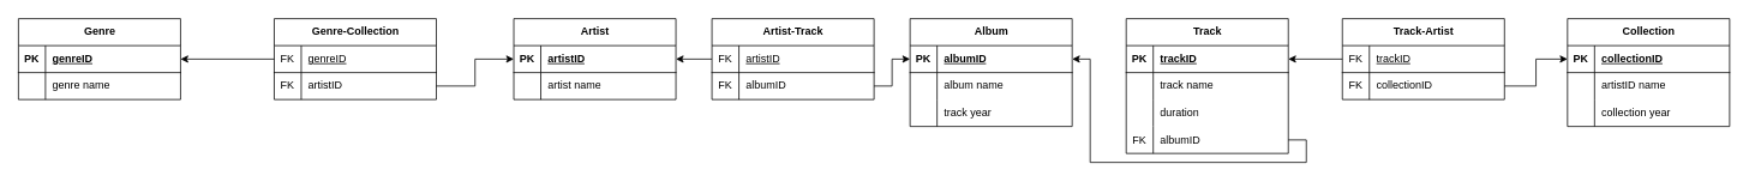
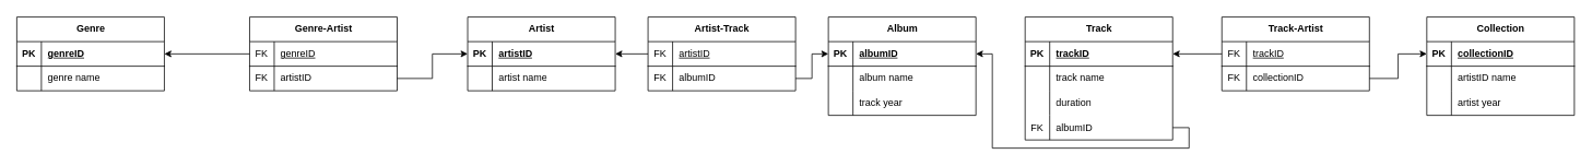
  <mxCell id="0" />
  <mxCell id="1" parent="0" />
  <mxCell id="2" value="Genre" style="shape=table;startSize=30;container=1;collapsible=1;childLayout=tableLayout;fixedRows=1;rowLines=0;fontStyle=1;align=center;resizeLast=1;html=1;" vertex="1" parent="1"><mxGeometry x="20" y="20" width="180" height="90" as="geometry" /></mxCell>
  <mxCell id="3" value="" style="shape=tableRow;horizontal=0;startSize=0;swimlaneHead=0;swimlaneBody=0;fillColor=none;collapsible=0;dropTarget=0;points=[[0,0.5],[1,0.5]];portConstraint=eastwest;top=0;left=0;right=0;bottom=1;" vertex="1" parent="2"><mxGeometry y="30" width="180" height="30" as="geometry" /></mxCell>
  <mxCell id="4" value="PK" style="shape=partialRectangle;connectable=0;fillColor=none;top=0;left=0;bottom=0;right=0;fontStyle=1;overflow=hidden;whiteSpace=wrap;html=1;" vertex="1" parent="3"><mxGeometry width="30" height="30" as="geometry"><mxRectangle width="30" height="30" as="alternateBounds" /></mxGeometry></mxCell>
  <mxCell id="5" value="genreID" style="shape=partialRectangle;connectable=0;fillColor=none;top=0;left=0;bottom=0;right=0;align=left;spacingLeft=6;fontStyle=5;overflow=hidden;whiteSpace=wrap;html=1;" vertex="1" parent="3"><mxGeometry x="30" width="150" height="30" as="geometry"><mxRectangle width="150" height="30" as="alternateBounds" /></mxGeometry></mxCell>
  <mxCell id="6" value="" style="shape=tableRow;horizontal=0;startSize=0;swimlaneHead=0;swimlaneBody=0;fillColor=none;collapsible=0;dropTarget=0;points=[[0,0.5],[1,0.5]];portConstraint=eastwest;top=0;left=0;right=0;bottom=0;" vertex="1" parent="2"><mxGeometry y="60" width="180" height="30" as="geometry" /></mxCell>
  <mxCell id="7" value="" style="shape=partialRectangle;connectable=0;fillColor=none;top=0;left=0;bottom=0;right=0;editable=1;overflow=hidden;whiteSpace=wrap;html=1;" vertex="1" parent="6"><mxGeometry width="30" height="30" as="geometry"><mxRectangle width="30" height="30" as="alternateBounds" /></mxGeometry></mxCell>
  <mxCell id="8" value="genre name" style="shape=partialRectangle;connectable=0;fillColor=none;top=0;left=0;bottom=0;right=0;align=left;spacingLeft=6;overflow=hidden;whiteSpace=wrap;html=1;" vertex="1" parent="6"><mxGeometry x="30" width="150" height="30" as="geometry"><mxRectangle width="150" height="30" as="alternateBounds" /></mxGeometry></mxCell>
  <mxCell id="9" value="Artist" style="shape=table;startSize=30;container=1;collapsible=1;childLayout=tableLayout;fixedRows=1;rowLines=0;fontStyle=1;align=center;resizeLast=1;html=1;" vertex="1" parent="1"><mxGeometry x="570" y="20" width="180" height="90" as="geometry" /></mxCell>
  <mxCell id="10" value="" style="shape=tableRow;horizontal=0;startSize=0;swimlaneHead=0;swimlaneBody=0;fillColor=none;collapsible=0;dropTarget=0;points=[[0,0.5],[1,0.5]];portConstraint=eastwest;top=0;left=0;right=0;bottom=1;" vertex="1" parent="9"><mxGeometry y="30" width="180" height="30" as="geometry" /></mxCell>
  <mxCell id="11" value="PK" style="shape=partialRectangle;connectable=0;fillColor=none;top=0;left=0;bottom=0;right=0;fontStyle=1;overflow=hidden;whiteSpace=wrap;html=1;" vertex="1" parent="10"><mxGeometry width="30" height="30" as="geometry"><mxRectangle width="30" height="30" as="alternateBounds" /></mxGeometry></mxCell>
  <mxCell id="12" value="artistID" style="shape=partialRectangle;connectable=0;fillColor=none;top=0;left=0;bottom=0;right=0;align=left;spacingLeft=6;fontStyle=5;overflow=hidden;whiteSpace=wrap;html=1;" vertex="1" parent="10"><mxGeometry x="30" width="150" height="30" as="geometry"><mxRectangle width="150" height="30" as="alternateBounds" /></mxGeometry></mxCell>
  <mxCell id="13" value="" style="shape=tableRow;horizontal=0;startSize=0;swimlaneHead=0;swimlaneBody=0;fillColor=none;collapsible=0;dropTarget=0;points=[[0,0.5],[1,0.5]];portConstraint=eastwest;top=0;left=0;right=0;bottom=0;" vertex="1" parent="9"><mxGeometry y="60" width="180" height="30" as="geometry" /></mxCell>
  <mxCell id="14" value="" style="shape=partialRectangle;connectable=0;fillColor=none;top=0;left=0;bottom=0;right=0;editable=1;overflow=hidden;whiteSpace=wrap;html=1;" vertex="1" parent="13"><mxGeometry width="30" height="30" as="geometry"><mxRectangle width="30" height="30" as="alternateBounds" /></mxGeometry></mxCell>
  <mxCell id="15" value="artist name" style="shape=partialRectangle;connectable=0;fillColor=none;top=0;left=0;bottom=0;right=0;align=left;spacingLeft=6;overflow=hidden;whiteSpace=wrap;html=1;" vertex="1" parent="13"><mxGeometry x="30" width="150" height="30" as="geometry"><mxRectangle width="150" height="30" as="alternateBounds" /></mxGeometry></mxCell>
  <mxCell id="16" value="Album" style="shape=table;startSize=30;container=1;collapsible=1;childLayout=tableLayout;fixedRows=1;rowLines=0;fontStyle=1;align=center;resizeLast=1;html=1;" vertex="1" parent="1"><mxGeometry x="1010" y="20" width="180" height="120" as="geometry" /></mxCell>
  <mxCell id="17" value="" style="shape=tableRow;horizontal=0;startSize=0;swimlaneHead=0;swimlaneBody=0;fillColor=none;collapsible=0;dropTarget=0;points=[[0,0.5],[1,0.5]];portConstraint=eastwest;top=0;left=0;right=0;bottom=1;" vertex="1" parent="16"><mxGeometry y="30" width="180" height="30" as="geometry" /></mxCell>
  <mxCell id="18" value="PK" style="shape=partialRectangle;connectable=0;fillColor=none;top=0;left=0;bottom=0;right=0;fontStyle=1;overflow=hidden;whiteSpace=wrap;html=1;" vertex="1" parent="17"><mxGeometry width="30" height="30" as="geometry"><mxRectangle width="30" height="30" as="alternateBounds" /></mxGeometry></mxCell>
  <mxCell id="19" value="albumID" style="shape=partialRectangle;connectable=0;fillColor=none;top=0;left=0;bottom=0;right=0;align=left;spacingLeft=6;fontStyle=5;overflow=hidden;whiteSpace=wrap;html=1;" vertex="1" parent="17"><mxGeometry x="30" width="150" height="30" as="geometry"><mxRectangle width="150" height="30" as="alternateBounds" /></mxGeometry></mxCell>
  <mxCell id="20" value="" style="shape=tableRow;horizontal=0;startSize=0;swimlaneHead=0;swimlaneBody=0;fillColor=none;collapsible=0;dropTarget=0;points=[[0,0.5],[1,0.5]];portConstraint=eastwest;top=0;left=0;right=0;bottom=0;" vertex="1" parent="16"><mxGeometry y="60" width="180" height="30" as="geometry" /></mxCell>
  <mxCell id="21" value="" style="shape=partialRectangle;connectable=0;fillColor=none;top=0;left=0;bottom=0;right=0;editable=1;overflow=hidden;whiteSpace=wrap;html=1;" vertex="1" parent="20"><mxGeometry width="30" height="30" as="geometry"><mxRectangle width="30" height="30" as="alternateBounds" /></mxGeometry></mxCell>
  <mxCell id="22" value="album name" style="shape=partialRectangle;connectable=0;fillColor=none;top=0;left=0;bottom=0;right=0;align=left;spacingLeft=6;overflow=hidden;whiteSpace=wrap;html=1;" vertex="1" parent="20"><mxGeometry x="30" width="150" height="30" as="geometry"><mxRectangle width="150" height="30" as="alternateBounds" /></mxGeometry></mxCell>
  <mxCell id="23" style="shape=tableRow;horizontal=0;startSize=0;swimlaneHead=0;swimlaneBody=0;fillColor=none;collapsible=0;dropTarget=0;points=[[0,0.5],[1,0.5]];portConstraint=eastwest;top=0;left=0;right=0;bottom=0;" vertex="1" parent="16"><mxGeometry y="90" width="180" height="30" as="geometry" /></mxCell>
  <mxCell id="24" style="shape=partialRectangle;connectable=0;fillColor=none;top=0;left=0;bottom=0;right=0;editable=1;overflow=hidden;whiteSpace=wrap;html=1;" vertex="1" parent="23"><mxGeometry width="30" height="30" as="geometry"><mxRectangle width="30" height="30" as="alternateBounds" /></mxGeometry></mxCell>
  <mxCell id="25" value="track year" style="shape=partialRectangle;connectable=0;fillColor=none;top=0;left=0;bottom=0;right=0;align=left;spacingLeft=6;overflow=hidden;whiteSpace=wrap;html=1;" vertex="1" parent="23"><mxGeometry x="30" width="150" height="30" as="geometry"><mxRectangle width="150" height="30" as="alternateBounds" /></mxGeometry></mxCell>
  <mxCell id="26" value="Track" style="shape=table;startSize=30;container=1;collapsible=1;childLayout=tableLayout;fixedRows=1;rowLines=0;fontStyle=1;align=center;resizeLast=1;html=1;" vertex="1" parent="1"><mxGeometry x="1250" y="20" width="180" height="150" as="geometry" /></mxCell>
  <mxCell id="27" value="" style="shape=tableRow;horizontal=0;startSize=0;swimlaneHead=0;swimlaneBody=0;fillColor=none;collapsible=0;dropTarget=0;points=[[0,0.5],[1,0.5]];portConstraint=eastwest;top=0;left=0;right=0;bottom=1;" vertex="1" parent="26"><mxGeometry y="30" width="180" height="30" as="geometry" /></mxCell>
  <mxCell id="28" value="PK" style="shape=partialRectangle;connectable=0;fillColor=none;top=0;left=0;bottom=0;right=0;fontStyle=1;overflow=hidden;whiteSpace=wrap;html=1;" vertex="1" parent="27"><mxGeometry width="30" height="30" as="geometry"><mxRectangle width="30" height="30" as="alternateBounds" /></mxGeometry></mxCell>
  <mxCell id="29" value="trackID" style="shape=partialRectangle;connectable=0;fillColor=none;top=0;left=0;bottom=0;right=0;align=left;spacingLeft=6;fontStyle=5;overflow=hidden;whiteSpace=wrap;html=1;" vertex="1" parent="27"><mxGeometry x="30" width="150" height="30" as="geometry"><mxRectangle width="150" height="30" as="alternateBounds" /></mxGeometry></mxCell>
  <mxCell id="30" value="" style="shape=tableRow;horizontal=0;startSize=0;swimlaneHead=0;swimlaneBody=0;fillColor=none;collapsible=0;dropTarget=0;points=[[0,0.5],[1,0.5]];portConstraint=eastwest;top=0;left=0;right=0;bottom=0;" vertex="1" parent="26"><mxGeometry y="60" width="180" height="30" as="geometry" /></mxCell>
  <mxCell id="31" value="" style="shape=partialRectangle;connectable=0;fillColor=none;top=0;left=0;bottom=0;right=0;editable=1;overflow=hidden;whiteSpace=wrap;html=1;" vertex="1" parent="30"><mxGeometry width="30" height="30" as="geometry"><mxRectangle width="30" height="30" as="alternateBounds" /></mxGeometry></mxCell>
  <mxCell id="32" value="track name" style="shape=partialRectangle;connectable=0;fillColor=none;top=0;left=0;bottom=0;right=0;align=left;spacingLeft=6;overflow=hidden;whiteSpace=wrap;html=1;" vertex="1" parent="30"><mxGeometry x="30" width="150" height="30" as="geometry"><mxRectangle width="150" height="30" as="alternateBounds" /></mxGeometry></mxCell>
  <mxCell id="33" style="shape=tableRow;horizontal=0;startSize=0;swimlaneHead=0;swimlaneBody=0;fillColor=none;collapsible=0;dropTarget=0;points=[[0,0.5],[1,0.5]];portConstraint=eastwest;top=0;left=0;right=0;bottom=0;" vertex="1" parent="26"><mxGeometry y="90" width="180" height="30" as="geometry" /></mxCell>
  <mxCell id="34" style="shape=partialRectangle;connectable=0;fillColor=none;top=0;left=0;bottom=0;right=0;editable=1;overflow=hidden;whiteSpace=wrap;html=1;" vertex="1" parent="33"><mxGeometry width="30" height="30" as="geometry"><mxRectangle width="30" height="30" as="alternateBounds" /></mxGeometry></mxCell>
  <mxCell id="35" value="duration" style="shape=partialRectangle;connectable=0;fillColor=none;top=0;left=0;bottom=0;right=0;align=left;spacingLeft=6;overflow=hidden;whiteSpace=wrap;html=1;" vertex="1" parent="33"><mxGeometry x="30" width="150" height="30" as="geometry"><mxRectangle width="150" height="30" as="alternateBounds" /></mxGeometry></mxCell>
  <mxCell id="36" style="shape=tableRow;horizontal=0;startSize=0;swimlaneHead=0;swimlaneBody=0;fillColor=none;collapsible=0;dropTarget=0;points=[[0,0.5],[1,0.5]];portConstraint=eastwest;top=0;left=0;right=0;bottom=0;" vertex="1" parent="26"><mxGeometry y="120" width="180" height="30" as="geometry" /></mxCell>
  <mxCell id="37" value="FK" style="shape=partialRectangle;connectable=0;fillColor=none;top=0;left=0;bottom=0;right=0;editable=1;overflow=hidden;whiteSpace=wrap;html=1;" vertex="1" parent="36"><mxGeometry width="30" height="30" as="geometry"><mxRectangle width="30" height="30" as="alternateBounds" /></mxGeometry></mxCell>
  <mxCell id="38" value="albumID" style="shape=partialRectangle;connectable=0;fillColor=none;top=0;left=0;bottom=0;right=0;align=left;spacingLeft=6;overflow=hidden;whiteSpace=wrap;html=1;" vertex="1" parent="36"><mxGeometry x="30" width="150" height="30" as="geometry"><mxRectangle width="150" height="30" as="alternateBounds" /></mxGeometry></mxCell>
  <mxCell id="39" style="edgeStyle=orthogonalEdgeStyle;rounded=0;orthogonalLoop=1;jettySize=auto;html=1;exitX=1;exitY=0.5;exitDx=0;exitDy=0;entryX=1;entryY=0.5;entryDx=0;entryDy=0;" edge="1" parent="1" source="36" target="17"><mxGeometry relative="1" as="geometry"><Array as="points"><mxPoint x="1450" y="155" /><mxPoint x="1450" y="180" /><mxPoint x="1210" y="180" /><mxPoint x="1210" y="65" /></Array></mxGeometry></mxCell>
- <mxCell id="40" value="Genre-Collection" style="shape=table;startSize=30;container=1;collapsible=1;childLayout=tableLayout;fixedRows=1;rowLines=0;fontStyle=1;align=center;resizeLast=1;html=1;" vertex="1" parent="1"><mxGeometry x="304" y="20" width="180" height="90" as="geometry" /></mxCell>
+ <mxCell id="40" value="Genre-Artist" style="shape=table;startSize=30;container=1;collapsible=1;childLayout=tableLayout;fixedRows=1;rowLines=0;fontStyle=1;align=center;resizeLast=1;html=1;" vertex="1" parent="1"><mxGeometry x="304" y="20" width="180" height="90" as="geometry" /></mxCell>
  <mxCell id="41" value="" style="shape=tableRow;horizontal=0;startSize=0;swimlaneHead=0;swimlaneBody=0;fillColor=none;collapsible=0;dropTarget=0;points=[[0,0.5],[1,0.5]];portConstraint=eastwest;top=0;left=0;right=0;bottom=1;" vertex="1" parent="40"><mxGeometry y="30" width="180" height="30" as="geometry" /></mxCell>
  <mxCell id="42" value="&lt;span style=&quot;font-weight: normal;&quot;&gt;FK&lt;/span&gt;" style="shape=partialRectangle;connectable=0;fillColor=none;top=0;left=0;bottom=0;right=0;fontStyle=1;overflow=hidden;whiteSpace=wrap;html=1;" vertex="1" parent="41"><mxGeometry width="30" height="30" as="geometry"><mxRectangle width="30" height="30" as="alternateBounds" /></mxGeometry></mxCell>
  <mxCell id="43" value="&lt;span style=&quot;font-weight: normal;&quot;&gt;genreID&lt;/span&gt;" style="shape=partialRectangle;connectable=0;fillColor=none;top=0;left=0;bottom=0;right=0;align=left;spacingLeft=6;fontStyle=5;overflow=hidden;whiteSpace=wrap;html=1;" vertex="1" parent="41"><mxGeometry x="30" width="150" height="30" as="geometry"><mxRectangle width="150" height="30" as="alternateBounds" /></mxGeometry></mxCell>
  <mxCell id="44" value="" style="shape=tableRow;horizontal=0;startSize=0;swimlaneHead=0;swimlaneBody=0;fillColor=none;collapsible=0;dropTarget=0;points=[[0,0.5],[1,0.5]];portConstraint=eastwest;top=0;left=0;right=0;bottom=0;" vertex="1" parent="40"><mxGeometry y="60" width="180" height="30" as="geometry" /></mxCell>
  <mxCell id="45" value="FK" style="shape=partialRectangle;connectable=0;fillColor=none;top=0;left=0;bottom=0;right=0;editable=1;overflow=hidden;whiteSpace=wrap;html=1;" vertex="1" parent="44"><mxGeometry width="30" height="30" as="geometry"><mxRectangle width="30" height="30" as="alternateBounds" /></mxGeometry></mxCell>
  <mxCell id="46" value="artistID" style="shape=partialRectangle;connectable=0;fillColor=none;top=0;left=0;bottom=0;right=0;align=left;spacingLeft=6;overflow=hidden;whiteSpace=wrap;html=1;" vertex="1" parent="44"><mxGeometry x="30" width="150" height="30" as="geometry"><mxRectangle width="150" height="30" as="alternateBounds" /></mxGeometry></mxCell>
  <mxCell id="47" style="edgeStyle=orthogonalEdgeStyle;rounded=0;orthogonalLoop=1;jettySize=auto;html=1;entryX=0;entryY=0.5;entryDx=0;entryDy=0;" edge="1" parent="1" source="44" target="10"><mxGeometry relative="1" as="geometry" /></mxCell>
  <mxCell id="48" style="edgeStyle=orthogonalEdgeStyle;rounded=0;orthogonalLoop=1;jettySize=auto;html=1;exitX=0;exitY=0.5;exitDx=0;exitDy=0;" edge="1" parent="1" source="41" target="3"><mxGeometry relative="1" as="geometry" /></mxCell>
  <mxCell id="49" value="Artist-Track" style="shape=table;startSize=30;container=1;collapsible=1;childLayout=tableLayout;fixedRows=1;rowLines=0;fontStyle=1;align=center;resizeLast=1;html=1;" vertex="1" parent="1"><mxGeometry x="790" y="20" width="180" height="90" as="geometry" /></mxCell>
  <mxCell id="50" value="" style="shape=tableRow;horizontal=0;startSize=0;swimlaneHead=0;swimlaneBody=0;fillColor=none;collapsible=0;dropTarget=0;points=[[0,0.5],[1,0.5]];portConstraint=eastwest;top=0;left=0;right=0;bottom=1;" vertex="1" parent="49"><mxGeometry y="30" width="180" height="30" as="geometry" /></mxCell>
  <mxCell id="51" value="&lt;span style=&quot;font-weight: normal;&quot;&gt;FK&lt;/span&gt;" style="shape=partialRectangle;connectable=0;fillColor=none;top=0;left=0;bottom=0;right=0;fontStyle=1;overflow=hidden;whiteSpace=wrap;html=1;" vertex="1" parent="50"><mxGeometry width="30" height="30" as="geometry"><mxRectangle width="30" height="30" as="alternateBounds" /></mxGeometry></mxCell>
  <mxCell id="52" value="&lt;span style=&quot;font-weight: normal;&quot;&gt;artistID&lt;/span&gt;" style="shape=partialRectangle;connectable=0;fillColor=none;top=0;left=0;bottom=0;right=0;align=left;spacingLeft=6;fontStyle=5;overflow=hidden;whiteSpace=wrap;html=1;" vertex="1" parent="50"><mxGeometry x="30" width="150" height="30" as="geometry"><mxRectangle width="150" height="30" as="alternateBounds" /></mxGeometry></mxCell>
  <mxCell id="53" value="" style="shape=tableRow;horizontal=0;startSize=0;swimlaneHead=0;swimlaneBody=0;fillColor=none;collapsible=0;dropTarget=0;points=[[0,0.5],[1,0.5]];portConstraint=eastwest;top=0;left=0;right=0;bottom=0;" vertex="1" parent="49"><mxGeometry y="60" width="180" height="30" as="geometry" /></mxCell>
  <mxCell id="54" value="FK" style="shape=partialRectangle;connectable=0;fillColor=none;top=0;left=0;bottom=0;right=0;editable=1;overflow=hidden;whiteSpace=wrap;html=1;" vertex="1" parent="53"><mxGeometry width="30" height="30" as="geometry"><mxRectangle width="30" height="30" as="alternateBounds" /></mxGeometry></mxCell>
  <mxCell id="55" value="albumID" style="shape=partialRectangle;connectable=0;fillColor=none;top=0;left=0;bottom=0;right=0;align=left;spacingLeft=6;overflow=hidden;whiteSpace=wrap;html=1;" vertex="1" parent="53"><mxGeometry x="30" width="150" height="30" as="geometry"><mxRectangle width="150" height="30" as="alternateBounds" /></mxGeometry></mxCell>
  <mxCell id="56" style="edgeStyle=orthogonalEdgeStyle;rounded=0;orthogonalLoop=1;jettySize=auto;html=1;exitX=0;exitY=0.5;exitDx=0;exitDy=0;entryX=1;entryY=0.5;entryDx=0;entryDy=0;" edge="1" parent="1" source="50" target="10"><mxGeometry relative="1" as="geometry" /></mxCell>
  <mxCell id="57" style="edgeStyle=orthogonalEdgeStyle;rounded=0;orthogonalLoop=1;jettySize=auto;html=1;exitX=1;exitY=0.5;exitDx=0;exitDy=0;entryX=0;entryY=0.5;entryDx=0;entryDy=0;" edge="1" parent="1" source="53" target="17"><mxGeometry relative="1" as="geometry" /></mxCell>
  <mxCell id="58" value="Collection" style="shape=table;startSize=30;container=1;collapsible=1;childLayout=tableLayout;fixedRows=1;rowLines=0;fontStyle=1;align=center;resizeLast=1;html=1;" vertex="1" parent="1"><mxGeometry x="1740" y="20" width="180" height="120" as="geometry" /></mxCell>
  <mxCell id="59" value="" style="shape=tableRow;horizontal=0;startSize=0;swimlaneHead=0;swimlaneBody=0;fillColor=none;collapsible=0;dropTarget=0;points=[[0,0.5],[1,0.5]];portConstraint=eastwest;top=0;left=0;right=0;bottom=1;" vertex="1" parent="58"><mxGeometry y="30" width="180" height="30" as="geometry" /></mxCell>
  <mxCell id="60" value="PK" style="shape=partialRectangle;connectable=0;fillColor=none;top=0;left=0;bottom=0;right=0;fontStyle=1;overflow=hidden;whiteSpace=wrap;html=1;" vertex="1" parent="59"><mxGeometry width="30" height="30" as="geometry"><mxRectangle width="30" height="30" as="alternateBounds" /></mxGeometry></mxCell>
  <mxCell id="61" value="collectionID" style="shape=partialRectangle;connectable=0;fillColor=none;top=0;left=0;bottom=0;right=0;align=left;spacingLeft=6;fontStyle=5;overflow=hidden;whiteSpace=wrap;html=1;" vertex="1" parent="59"><mxGeometry x="30" width="150" height="30" as="geometry"><mxRectangle width="150" height="30" as="alternateBounds" /></mxGeometry></mxCell>
  <mxCell id="62" value="" style="shape=tableRow;horizontal=0;startSize=0;swimlaneHead=0;swimlaneBody=0;fillColor=none;collapsible=0;dropTarget=0;points=[[0,0.5],[1,0.5]];portConstraint=eastwest;top=0;left=0;right=0;bottom=0;" vertex="1" parent="58"><mxGeometry y="60" width="180" height="30" as="geometry" /></mxCell>
  <mxCell id="63" value="" style="shape=partialRectangle;connectable=0;fillColor=none;top=0;left=0;bottom=0;right=0;editable=1;overflow=hidden;whiteSpace=wrap;html=1;" vertex="1" parent="62"><mxGeometry width="30" height="30" as="geometry"><mxRectangle width="30" height="30" as="alternateBounds" /></mxGeometry></mxCell>
  <mxCell id="64" value="artistID name" style="shape=partialRectangle;connectable=0;fillColor=none;top=0;left=0;bottom=0;right=0;align=left;spacingLeft=6;overflow=hidden;whiteSpace=wrap;html=1;" vertex="1" parent="62"><mxGeometry x="30" width="150" height="30" as="geometry"><mxRectangle width="150" height="30" as="alternateBounds" /></mxGeometry></mxCell>
  <mxCell id="65" value="" style="shape=tableRow;horizontal=0;startSize=0;swimlaneHead=0;swimlaneBody=0;fillColor=none;collapsible=0;dropTarget=0;points=[[0,0.5],[1,0.5]];portConstraint=eastwest;top=0;left=0;right=0;bottom=0;" vertex="1" parent="58"><mxGeometry y="90" width="180" height="30" as="geometry" /></mxCell>
  <mxCell id="66" value="" style="shape=partialRectangle;connectable=0;fillColor=none;top=0;left=0;bottom=0;right=0;editable=1;overflow=hidden;whiteSpace=wrap;html=1;" vertex="1" parent="65"><mxGeometry width="30" height="30" as="geometry"><mxRectangle width="30" height="30" as="alternateBounds" /></mxGeometry></mxCell>
- <mxCell id="67" value="collection year" style="shape=partialRectangle;connectable=0;fillColor=none;top=0;left=0;bottom=0;right=0;align=left;spacingLeft=6;overflow=hidden;whiteSpace=wrap;html=1;" vertex="1" parent="65"><mxGeometry x="30" width="150" height="30" as="geometry"><mxRectangle width="150" height="30" as="alternateBounds" /></mxGeometry></mxCell>
+ <mxCell id="67" value="artist year" style="shape=partialRectangle;connectable=0;fillColor=none;top=0;left=0;bottom=0;right=0;align=left;spacingLeft=6;overflow=hidden;whiteSpace=wrap;html=1;" vertex="1" parent="65"><mxGeometry x="30" width="150" height="30" as="geometry"><mxRectangle width="150" height="30" as="alternateBounds" /></mxGeometry></mxCell>
  <mxCell id="68" value="Track-Artist" style="shape=table;startSize=30;container=1;collapsible=1;childLayout=tableLayout;fixedRows=1;rowLines=0;fontStyle=1;align=center;resizeLast=1;html=1;" vertex="1" parent="1"><mxGeometry x="1490" y="20" width="180" height="90" as="geometry" /></mxCell>
  <mxCell id="69" value="" style="shape=tableRow;horizontal=0;startSize=0;swimlaneHead=0;swimlaneBody=0;fillColor=none;collapsible=0;dropTarget=0;points=[[0,0.5],[1,0.5]];portConstraint=eastwest;top=0;left=0;right=0;bottom=1;" vertex="1" parent="68"><mxGeometry y="30" width="180" height="30" as="geometry" /></mxCell>
  <mxCell id="70" value="&lt;span style=&quot;font-weight: normal;&quot;&gt;FK&lt;/span&gt;" style="shape=partialRectangle;connectable=0;fillColor=none;top=0;left=0;bottom=0;right=0;fontStyle=1;overflow=hidden;whiteSpace=wrap;html=1;" vertex="1" parent="69"><mxGeometry width="30" height="30" as="geometry"><mxRectangle width="30" height="30" as="alternateBounds" /></mxGeometry></mxCell>
  <mxCell id="71" value="&lt;span style=&quot;font-weight: normal;&quot;&gt;trackID&lt;/span&gt;" style="shape=partialRectangle;connectable=0;fillColor=none;top=0;left=0;bottom=0;right=0;align=left;spacingLeft=6;fontStyle=5;overflow=hidden;whiteSpace=wrap;html=1;" vertex="1" parent="69"><mxGeometry x="30" width="150" height="30" as="geometry"><mxRectangle width="150" height="30" as="alternateBounds" /></mxGeometry></mxCell>
  <mxCell id="72" value="" style="shape=tableRow;horizontal=0;startSize=0;swimlaneHead=0;swimlaneBody=0;fillColor=none;collapsible=0;dropTarget=0;points=[[0,0.5],[1,0.5]];portConstraint=eastwest;top=0;left=0;right=0;bottom=0;" vertex="1" parent="68"><mxGeometry y="60" width="180" height="30" as="geometry" /></mxCell>
  <mxCell id="73" value="FK" style="shape=partialRectangle;connectable=0;fillColor=none;top=0;left=0;bottom=0;right=0;editable=1;overflow=hidden;whiteSpace=wrap;html=1;" vertex="1" parent="72"><mxGeometry width="30" height="30" as="geometry"><mxRectangle width="30" height="30" as="alternateBounds" /></mxGeometry></mxCell>
  <mxCell id="74" value="collectionID" style="shape=partialRectangle;connectable=0;fillColor=none;top=0;left=0;bottom=0;right=0;align=left;spacingLeft=6;overflow=hidden;whiteSpace=wrap;html=1;" vertex="1" parent="72"><mxGeometry x="30" width="150" height="30" as="geometry"><mxRectangle width="150" height="30" as="alternateBounds" /></mxGeometry></mxCell>
  <mxCell id="75" style="edgeStyle=orthogonalEdgeStyle;rounded=0;orthogonalLoop=1;jettySize=auto;html=1;exitX=0;exitY=0.5;exitDx=0;exitDy=0;" edge="1" parent="1" source="69" target="27"><mxGeometry relative="1" as="geometry" /></mxCell>
  <mxCell id="76" style="edgeStyle=orthogonalEdgeStyle;rounded=0;orthogonalLoop=1;jettySize=auto;html=1;exitX=1;exitY=0.5;exitDx=0;exitDy=0;entryX=0;entryY=0.5;entryDx=0;entryDy=0;" edge="1" parent="1" source="72" target="59"><mxGeometry relative="1" as="geometry" /></mxCell>
